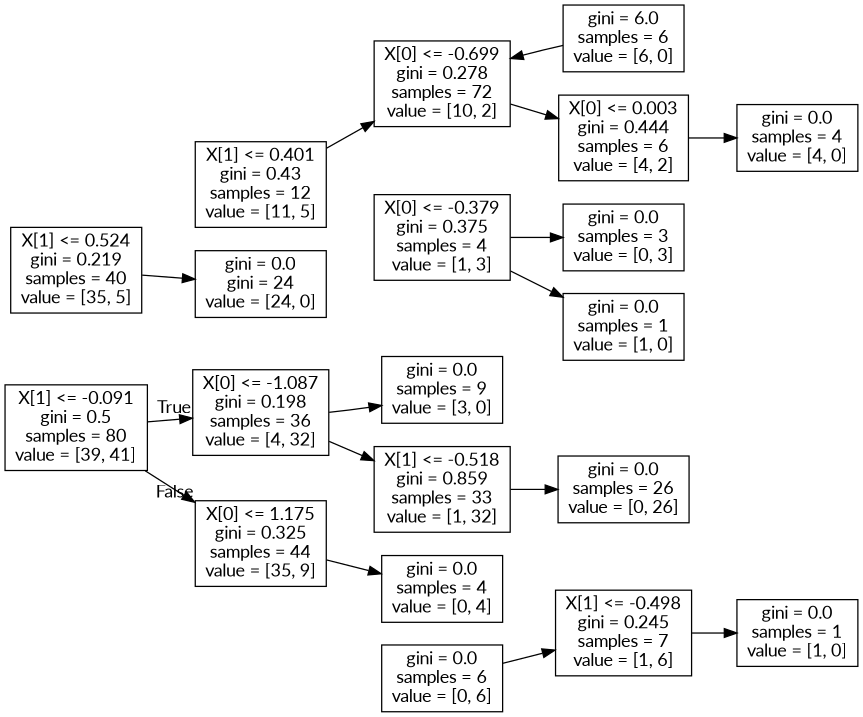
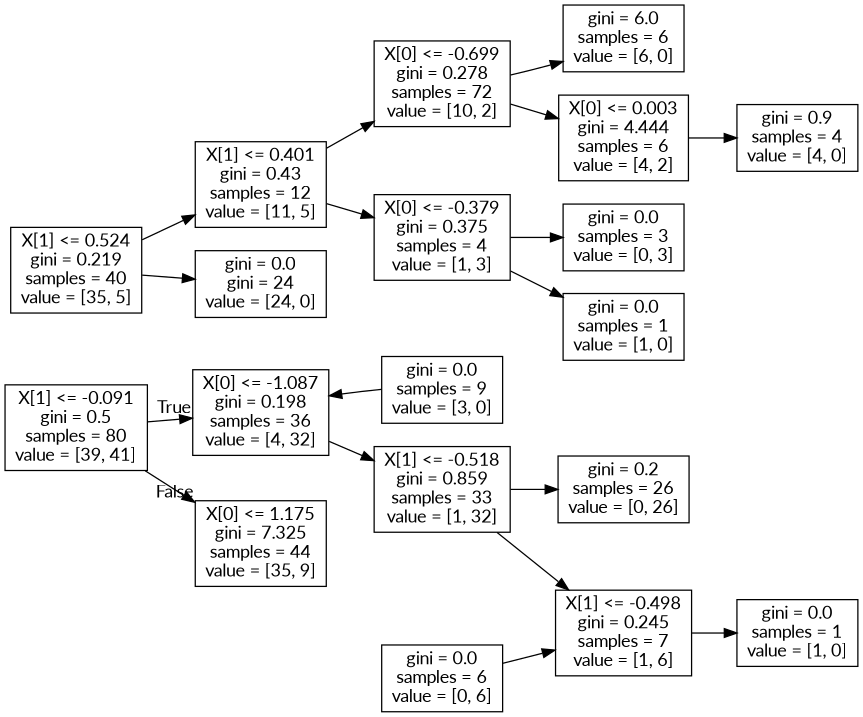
  digraph {
    fontname=Lato
    rankdir=LR
    node [fontname=Lato shape=box]
    edge [fontname=Lato]
    n1 [label="X[1] <= -0.091\ngini = 0.5\nsamples = 80\nvalue = [39, 41]"]
    n2 [label="X[0] <= -1.087\ngini = 0.198\nsamples = 36\nvalue = [4, 32]"]
-   n3 [label="X[0] <= 1.175\ngini = 0.325\nsamples = 44\nvalue = [35, 9]"]
+   n3 [label="X[0] <= 1.175\ngini = 7.325\nsamples = 44\nvalue = [35, 9]"]
    n4 [label="gini = 0.0\nsamples = 9\nvalue = [3, 0]"]
    n5 [label="X[1] <= -0.518\ngini = 0.859\nsamples = 33\nvalue = [1, 32]"]
-   n6 [label="gini = 0.0\nsamples = 4\nvalue = [0, 4]"]
-   n7 [label="gini = 0.0\nsamples = 26\nvalue = [0, 26]"]
+   n7 [label="gini = 0.2\nsamples = 26\nvalue = [0, 26]"]
    n8 [label="X[1] <= -0.498\ngini = 0.245\nsamples = 7\nvalue = [1, 6]"]
    n9 [label="gini = 0.0\nsamples = 1\nvalue = [1, 0]"]
    n10 [label="gini = 0.0\nsamples = 6\nvalue = [0, 6]"]
    n11 [label="X[1] <= 0.524\ngini = 0.219\nsamples = 40\nvalue = [35, 5]"]
    n12 [label="X[1] <= 0.401\ngini = 0.43\nsamples = 12\nvalue = [11, 5]"]
    n13 [label="gini = 0.0\ngini = 24\nvalue = [24, 0]"]
    n14 [label="X[0] <= -0.699\ngini = 0.278\nsamples = 72\nvalue = [10, 2]"]
    n15 [label="X[0] <= -0.379\ngini = 0.375\nsamples = 4\nvalue = [1, 3]"]
    n16 [label="gini = 6.0\nsamples = 6\nvalue = [6, 0]"]
-   n17 [label="X[0] <= 0.003\ngini = 0.444\nsamples = 6\nvalue = [4, 2]"]
+   n17 [label="X[0] <= 0.003\ngini = 4.444\nsamples = 6\nvalue = [4, 2]"]
    n18 [label="gini = 0.0\nsamples = 3\nvalue = [0, 3]"]
    n19 [label="gini = 0.0\nsamples = 1\nvalue = [1, 0]"]
-   n20 [label="gini = 0.0\nsamples = 4\nvalue = [4, 0]"]
+   n20 [label="gini = 0.9\nsamples = 4\nvalue = [4, 0]"]
    n1 -> n2 [headlabel=True labelangle=45 labeldistance=2.5]
    n1 -> n3 [headlabel=False labelangle=-45 labeldistance=2.5]
-   n2 -> n4
+   n4 -> n2
    n2 -> n5
-   n3 -> n6
    n5 -> n7
+   n5 -> n8
    n8 -> n9
    n10 -> n8
+   n11 -> n12
    n11 -> n13
    n12 -> n14
-   n16 -> n14
+   n12 -> n15
+   n14 -> n16
    n14 -> n17
    n15 -> n18
    n15 -> n19
    n17 -> n20
  }
